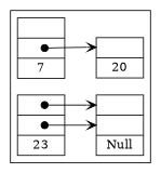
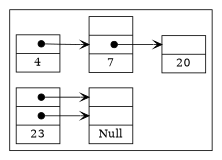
  digraph {
    fontname="DejaVu Serif"
    rankdir=LR
    node [fontname="DejaVu Serif" shape=record]
    edge [arrowhead=vee arrowtail=dot dir=both fontname="DejaVu Serif" headport=f1 tailclip=false tailport="f1:c"]
+   n1 [label=" { <f1> } | <f0> 4"]
    n2 [label=" { <f2> } | { <f1> } | <f0> 7"]
    n3 [label=" { <f2> } | { <f1> } | <f0> 23"]
    n4 [label=" { <f1> } | <f0> 20"]
    n5 [label="{ <f2> } | { <f1> } | <f0> Null"]
    subgraph cluster_1 {
+     n1
      n2
      n3
      n4
      n5
    }
+   n1 -> n2
    n2 -> n4
    n3 -> n5 [headport=f2 tailport="f2:c"]
    n3 -> n5
  }
